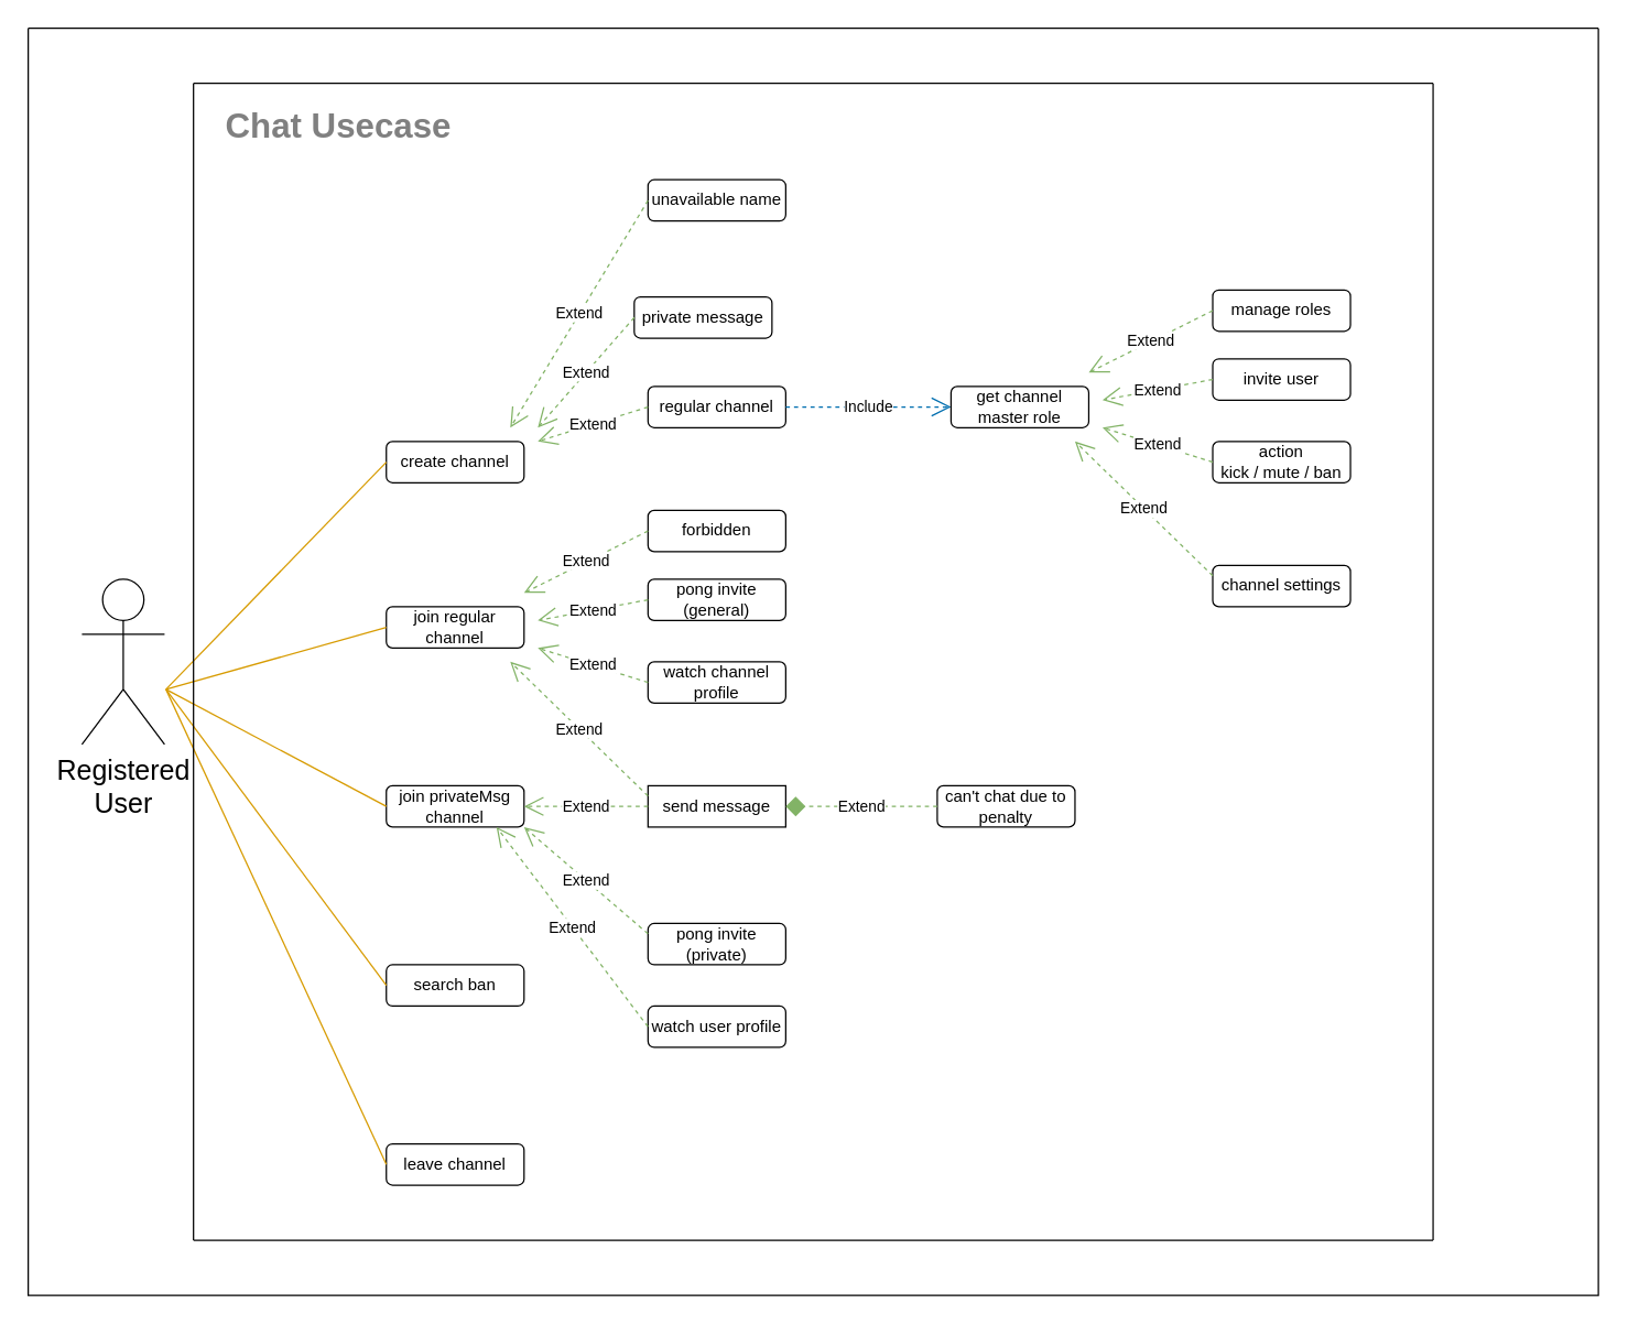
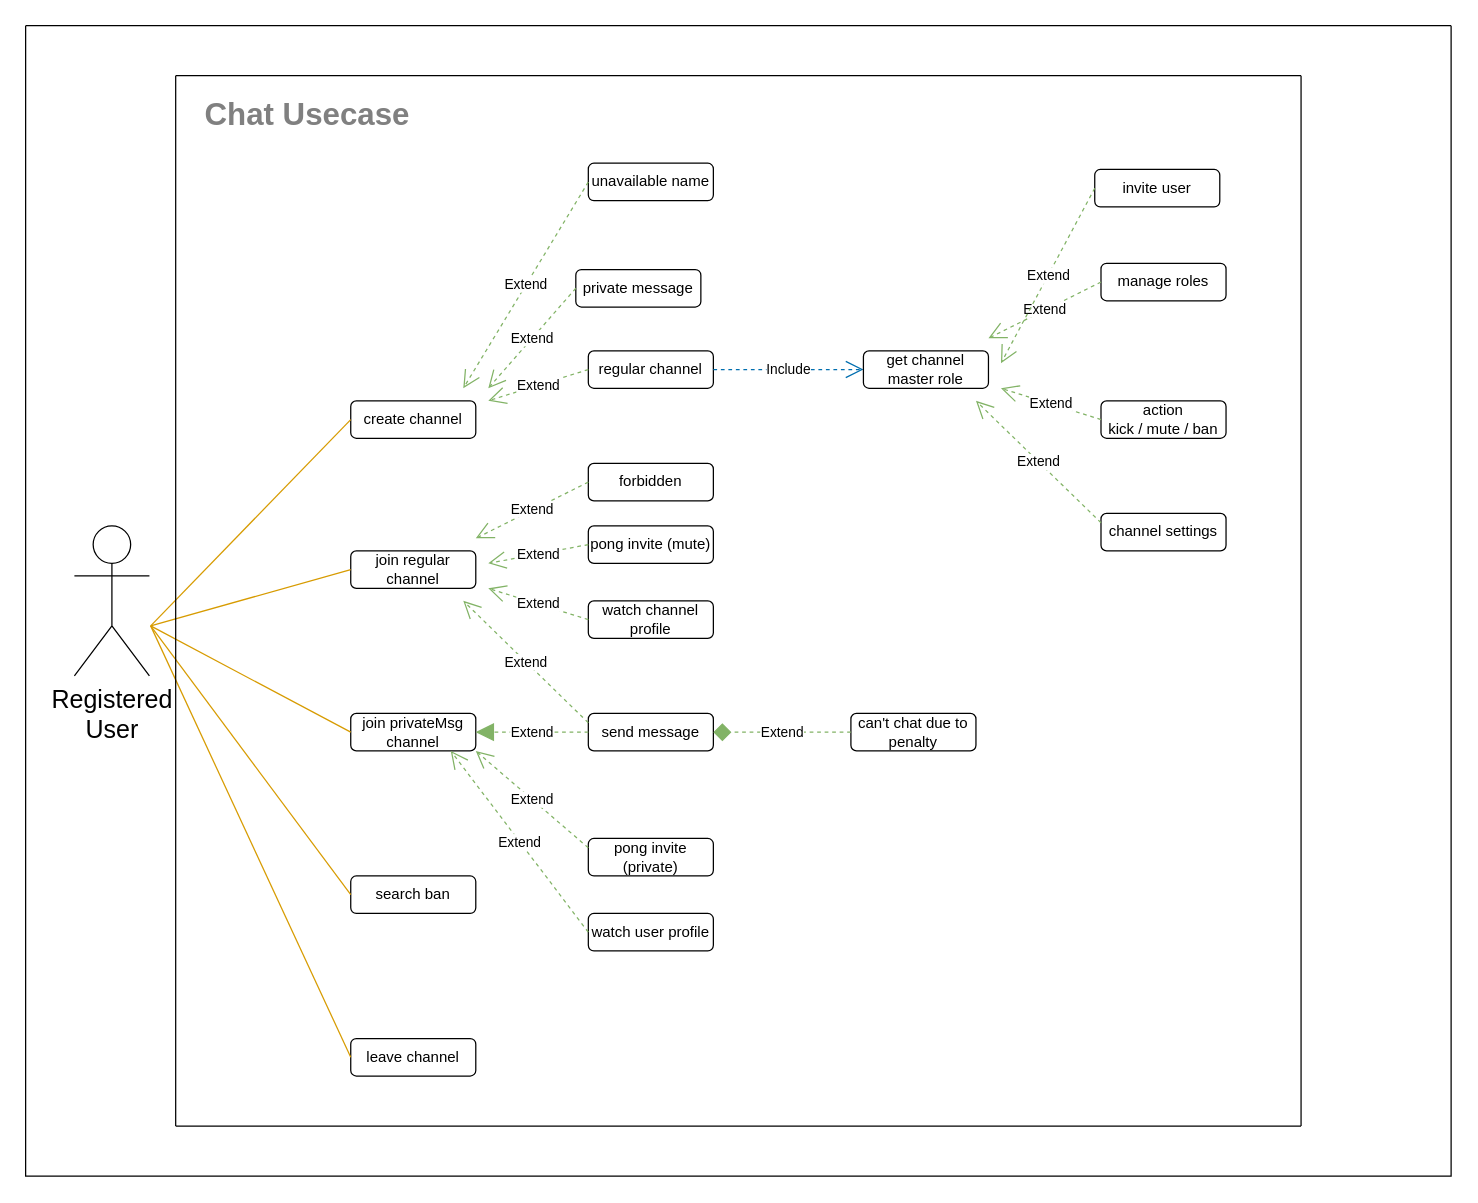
  <mxCell id="0" />
  <mxCell id="1" parent="0" />
  <mxCell id="2" value="&lt;div style=&quot;font-size: 13px;&quot;&gt;&lt;font style=&quot;font-size: 20px;&quot;&gt;Registered&lt;br&gt;User&lt;/font&gt;&lt;/div&gt;" style="shape=umlActor;verticalLabelPosition=bottom;verticalAlign=top;html=1;outlineConnect=0;" vertex="1" parent="1"><mxGeometry x="59" y="420" width="60" height="120" as="geometry" /></mxCell>
  <mxCell id="3" value="create channel" style="rounded=1;whiteSpace=wrap;html=1;" vertex="1" parent="1"><mxGeometry x="280" y="320" width="100" height="30" as="geometry" /></mxCell>
  <mxCell id="4" value="join regular channel" style="rounded=1;whiteSpace=wrap;html=1;" vertex="1" parent="1"><mxGeometry x="280" y="440" width="100" height="30" as="geometry" /></mxCell>
  <mxCell id="5" value="search ban" style="rounded=1;whiteSpace=wrap;html=1;" vertex="1" parent="1"><mxGeometry x="280" y="700" width="100" height="30" as="geometry" /></mxCell>
  <mxCell id="6" value="leave channel" style="rounded=1;whiteSpace=wrap;html=1;" vertex="1" parent="1"><mxGeometry x="280" y="830" width="100" height="30" as="geometry" /></mxCell>
  <mxCell id="7" value="" style="endArrow=none;endFill=0;endSize=12;html=1;rounded=0;entryX=0;entryY=0.5;entryDx=0;entryDy=0;fillColor=#ffe6cc;strokeColor=#d79b00;" edge="1" parent="1" target="4"><mxGeometry width="160" relative="1" as="geometry"><mxPoint y="500" as="sourcePoint" x="120" /><mxPoint x="360" y="480" as="targetPoint" /></mxGeometry></mxCell>
  <mxCell id="8" value="" style="endArrow=none;endFill=0;endSize=12;html=1;rounded=0;entryX=0;entryY=0.5;entryDx=0;entryDy=0;fillColor=#ffe6cc;strokeColor=#d79b00;" edge="1" parent="1" target="5"><mxGeometry width="160" relative="1" as="geometry"><mxPoint y="500" as="sourcePoint" x="120" /><mxPoint x="290" y="475" as="targetPoint" /></mxGeometry></mxCell>
  <mxCell id="9" value="" style="endArrow=none;endFill=0;endSize=12;html=1;rounded=0;entryX=0;entryY=0.5;entryDx=0;entryDy=0;fillColor=#ffe6cc;strokeColor=#d79b00;" edge="1" parent="1" target="3"><mxGeometry width="160" relative="1" as="geometry"><mxPoint y="500" as="sourcePoint" x="120" /><mxPoint x="290" y="475" as="targetPoint" /></mxGeometry></mxCell>
  <mxCell id="10" value="" style="endArrow=none;endFill=0;endSize=12;html=1;rounded=0;entryX=0;entryY=0.5;entryDx=0;entryDy=0;fillColor=#ffe6cc;strokeColor=#d79b00;" edge="1" parent="1" target="6"><mxGeometry width="160" relative="1" as="geometry"><mxPoint y="500" as="sourcePoint" x="120" /><mxPoint x="290" y="345" as="targetPoint" /></mxGeometry></mxCell>
  <mxCell id="11" value="unavailable name" style="rounded=1;whiteSpace=wrap;html=1;" vertex="1" parent="1"><mxGeometry x="470" y="130" width="100" height="30" as="geometry" /></mxCell>
  <mxCell id="12" value="Extend" style="endArrow=open;endSize=12;dashed=1;html=1;rounded=0;exitX=0;exitY=0.5;exitDx=0;exitDy=0;fillColor=#d5e8d4;strokeColor=#82b366;" edge="1" parent="1" source="11"><mxGeometry width="160" relative="1" as="geometry"><mxPoint x="400" y="220" as="sourcePoint" /><mxPoint x="370" y="310" as="targetPoint" /></mxGeometry></mxCell>
  <mxCell id="13" value="private message" style="rounded=1;whiteSpace=wrap;html=1;" vertex="1" parent="1"><mxGeometry x="460" y="215" width="100" height="30" as="geometry" /></mxCell>
  <mxCell id="14" value="regular channel" style="rounded=1;whiteSpace=wrap;html=1;" vertex="1" parent="1"><mxGeometry x="470" y="280" width="100" height="30" as="geometry" /></mxCell>
  <mxCell id="15" value="Extend" style="endArrow=open;endSize=12;dashed=1;html=1;rounded=0;exitX=0;exitY=0.5;exitDx=0;exitDy=0;fillColor=#d5e8d4;strokeColor=#82b366;" edge="1" parent="1" source="13"><mxGeometry width="160" relative="1" as="geometry"><mxPoint x="480" y="155" as="sourcePoint" /><mxPoint x="390" y="310" as="targetPoint" /></mxGeometry></mxCell>
  <mxCell id="16" value="Extend" style="endArrow=open;endSize=12;dashed=1;html=1;rounded=0;exitX=0;exitY=0.5;exitDx=0;exitDy=0;fillColor=#d5e8d4;strokeColor=#82b366;" edge="1" parent="1" source="14"><mxGeometry width="160" relative="1" as="geometry"><mxPoint x="480" y="235" as="sourcePoint" /><mxPoint x="390" y="320" as="targetPoint" /></mxGeometry></mxCell>
  <mxCell id="17" value="forbidden" style="rounded=1;whiteSpace=wrap;html=1;" vertex="1" parent="1"><mxGeometry x="470" y="370" width="100" height="30" as="geometry" /></mxCell>
- <mxCell id="18" value="send message" style="whiteSpace=wrap;html=1;rounded=0;" vertex="1" parent="1"><mxGeometry x="470" y="570" width="100" height="30" as="geometry" /></mxCell>
- <mxCell id="19" value="pong invite (general)" style="rounded=1;whiteSpace=wrap;html=1;" vertex="1" parent="1"><mxGeometry x="470" y="420" width="100" height="30" as="geometry" /></mxCell>
+ <mxCell id="18" value="send message" style="rounded=1;whiteSpace=wrap;html=1;" vertex="1" parent="1"><mxGeometry x="470" y="570" width="100" height="30" as="geometry" /></mxCell>
+ <mxCell id="19" value="pong invite (mute)" style="rounded=1;whiteSpace=wrap;html=1;" vertex="1" parent="1"><mxGeometry x="470" y="420" width="100" height="30" as="geometry" /></mxCell>
  <mxCell id="20" value="watch user profile" style="rounded=1;whiteSpace=wrap;html=1;" vertex="1" parent="1"><mxGeometry x="470" y="730" width="100" height="30" as="geometry" /></mxCell>
  <mxCell id="21" value="Extend" style="endArrow=open;endSize=12;dashed=1;html=1;rounded=0;exitX=0;exitY=0.5;exitDx=0;exitDy=0;fillColor=#d5e8d4;strokeColor=#82b366;" edge="1" parent="1" source="17"><mxGeometry width="160" relative="1" as="geometry"><mxPoint x="450" y="387.5" as="sourcePoint" /><mxPoint x="380" y="430" as="targetPoint" /></mxGeometry></mxCell>
  <mxCell id="22" value="&lt;font color=&quot;#808080&quot;&gt;&lt;b style=&quot;font-size: 25px;&quot;&gt;Chat Usecase&lt;br&gt;&lt;/b&gt;&lt;/font&gt;" style="text;html=1;align=center;verticalAlign=middle;resizable=0;points=[];autosize=1;strokeColor=none;fillColor=none;" vertex="1" parent="1"><mxGeometry x="150" y="70" width="190" height="40" as="geometry" /></mxCell>
  <mxCell id="23" value="join privateMsg channel" style="rounded=1;whiteSpace=wrap;html=1;" vertex="1" parent="1"><mxGeometry x="280" y="570" width="100" height="30" as="geometry" /></mxCell>
  <mxCell id="24" value="" style="endArrow=none;endFill=0;endSize=12;html=1;rounded=0;entryX=0;entryY=0.5;entryDx=0;entryDy=0;fillColor=#ffe6cc;strokeColor=#d79b00;" edge="1" parent="1" target="23"><mxGeometry width="160" relative="1" as="geometry"><mxPoint y="500" as="sourcePoint" x="120" /><mxPoint x="290" y="465" as="targetPoint" /></mxGeometry></mxCell>
  <mxCell id="25" value="pong invite (private)" style="rounded=1;whiteSpace=wrap;html=1;" vertex="1" parent="1"><mxGeometry x="470" y="670" width="100" height="30" as="geometry" /></mxCell>
  <mxCell id="26" value="watch channel profile" style="rounded=1;whiteSpace=wrap;html=1;" vertex="1" parent="1"><mxGeometry x="470" y="480" width="100" height="30" as="geometry" /></mxCell>
  <mxCell id="27" value="Extend" style="endArrow=open;endSize=12;dashed=1;html=1;rounded=0;exitX=0;exitY=0.5;exitDx=0;exitDy=0;fillColor=#d5e8d4;strokeColor=#82b366;" edge="1" parent="1" source="19"><mxGeometry width="160" relative="1" as="geometry"><mxPoint x="480" y="395" as="sourcePoint" /><mxPoint x="390" y="450" as="targetPoint" /></mxGeometry></mxCell>
  <mxCell id="28" value="Extend" style="endArrow=open;endSize=12;dashed=1;html=1;rounded=0;exitX=0;exitY=0.5;exitDx=0;exitDy=0;fillColor=#d5e8d4;strokeColor=#82b366;" edge="1" parent="1" source="26"><mxGeometry width="160" relative="1" as="geometry"><mxPoint x="490" y="405" as="sourcePoint" /><mxPoint x="390" y="470" as="targetPoint" /></mxGeometry></mxCell>
  <mxCell id="29" value="Extend" style="endArrow=open;endSize=12;dashed=1;html=1;rounded=0;exitX=0;exitY=0.25;exitDx=0;exitDy=0;fillColor=#d5e8d4;strokeColor=#82b366;" edge="1" parent="1" source="18"><mxGeometry width="160" relative="1" as="geometry"><mxPoint x="500" y="415" as="sourcePoint" /><mxPoint x="370" y="480" as="targetPoint" /></mxGeometry></mxCell>
- <mxCell id="30" value="Extend" style="endArrow=open;endSize=12;dashed=1;html=1;rounded=0;exitX=0;exitY=0.5;exitDx=0;exitDy=0;entryX=1;entryY=0.5;entryDx=0;entryDy=0;fillColor=#d5e8d4;strokeColor=#82b366;" edge="1" parent="1" source="18" target="23"><mxGeometry width="160" relative="1" as="geometry"><mxPoint x="510" y="425" as="sourcePoint" /><mxPoint x="406" y="480" as="targetPoint" /></mxGeometry></mxCell>
+ <mxCell id="30" value="Extend" style="endArrow=block;endSize=12;dashed=1;html=1;rounded=0;exitX=0;exitY=0.5;exitDx=0;exitDy=0;entryX=1;entryY=0.5;entryDx=0;entryDy=0;fillColor=#d5e8d4;strokeColor=#82b366;" edge="1" parent="1" source="18" target="23"><mxGeometry width="160" relative="1" as="geometry"><mxPoint x="510" y="425" as="sourcePoint" /><mxPoint x="406" y="480" as="targetPoint" /></mxGeometry></mxCell>
  <mxCell id="31" value="Extend" style="endArrow=open;endSize=12;dashed=1;html=1;rounded=0;exitX=0;exitY=0.25;exitDx=0;exitDy=0;entryX=1;entryY=1;entryDx=0;entryDy=0;fillColor=#d5e8d4;strokeColor=#82b366;" edge="1" parent="1" source="25" target="23"><mxGeometry width="160" relative="1" as="geometry"><mxPoint x="480" y="595" as="sourcePoint" /><mxPoint x="390" y="595" as="targetPoint" /></mxGeometry></mxCell>
  <mxCell id="32" value="Extend" style="endArrow=open;endSize=12;dashed=1;html=1;rounded=0;exitX=0;exitY=0.5;exitDx=0;exitDy=0;entryX=1;entryY=1;entryDx=0;entryDy=0;fillColor=#d5e8d4;strokeColor=#82b366;" edge="1" parent="1" source="20"><mxGeometry width="160" relative="1" as="geometry"><mxPoint x="440" y="735" as="sourcePoint" /><mxPoint x="360" y="600" as="targetPoint" /></mxGeometry></mxCell>
  <mxCell id="33" value="Include" style="endArrow=open;endSize=12;dashed=1;html=1;rounded=0;exitX=1;exitY=0.5;exitDx=0;exitDy=0;fillColor=#1ba1e2;strokeColor=#006EAF;" edge="1" parent="1" source="14"><mxGeometry width="160" relative="1" as="geometry"><mxPoint x="480" y="305" as="sourcePoint" /><mxPoint x="690" y="295" as="targetPoint" /></mxGeometry></mxCell>
  <mxCell id="34" value="get channel master role" style="rounded=1;whiteSpace=wrap;html=1;" vertex="1" parent="1"><mxGeometry x="690" y="280" width="100" height="30" as="geometry" /></mxCell>
  <mxCell id="35" value="can't chat due to penalty" style="rounded=1;whiteSpace=wrap;html=1;" vertex="1" parent="1"><mxGeometry x="680" y="570" width="100" height="30" as="geometry" /></mxCell>
  <mxCell id="36" value="Extend" style="endArrow=diamond;endSize=12;dashed=1;html=1;rounded=0;exitX=0;exitY=0.5;exitDx=0;exitDy=0;entryX=1;entryY=0.5;entryDx=0;entryDy=0;fillColor=#d5e8d4;strokeColor=#82b366;" edge="1" parent="1" source="35" target="18"><mxGeometry width="160" relative="1" as="geometry"><mxPoint x="480" y="595" as="sourcePoint" /><mxPoint x="580" y="590" as="targetPoint" /></mxGeometry></mxCell>
  <mxCell id="37" value="manage roles" style="rounded=1;whiteSpace=wrap;html=1;" vertex="1" parent="1"><mxGeometry x="880" y="210" width="100" height="30" as="geometry" /></mxCell>
  <mxCell id="38" value="channel settings" style="rounded=1;whiteSpace=wrap;html=1;" vertex="1" parent="1"><mxGeometry x="880" y="410" width="100" height="30" as="geometry" /></mxCell>
- <mxCell id="39" value="invite user" style="rounded=1;whiteSpace=wrap;html=1;" vertex="1" parent="1"><mxGeometry x="880" y="260" width="100" height="30" as="geometry" /></mxCell>
+ <mxCell id="39" value="invite user" style="rounded=1;whiteSpace=wrap;html=1;" vertex="1" parent="1"><mxGeometry x="875" y="135" width="100" height="30" as="geometry" /></mxCell>
  <mxCell id="40" value="Extend" style="endArrow=open;endSize=12;dashed=1;html=1;rounded=0;exitX=0;exitY=0.5;exitDx=0;exitDy=0;fillColor=#d5e8d4;strokeColor=#82b366;" edge="1" parent="1" source="37"><mxGeometry width="160" relative="1" as="geometry"><mxPoint x="860" y="227.5" as="sourcePoint" /><mxPoint x="790" y="270" as="targetPoint" /></mxGeometry></mxCell>
  <mxCell id="41" value="action&lt;br&gt;kick / mute / ban" style="rounded=1;whiteSpace=wrap;html=1;" vertex="1" parent="1"><mxGeometry x="880" y="320" width="100" height="30" as="geometry" /></mxCell>
  <mxCell id="42" value="Extend" style="endArrow=open;endSize=12;dashed=1;html=1;rounded=0;exitX=0;exitY=0.5;exitDx=0;exitDy=0;fillColor=#d5e8d4;strokeColor=#82b366;" edge="1" parent="1" source="39"><mxGeometry width="160" relative="1" as="geometry"><mxPoint x="890" y="235" as="sourcePoint" /><mxPoint x="800" y="290" as="targetPoint" /></mxGeometry></mxCell>
  <mxCell id="43" value="Extend" style="endArrow=open;endSize=12;dashed=1;html=1;rounded=0;exitX=0;exitY=0.5;exitDx=0;exitDy=0;fillColor=#d5e8d4;strokeColor=#82b366;" edge="1" parent="1" source="41"><mxGeometry width="160" relative="1" as="geometry"><mxPoint x="900" y="245" as="sourcePoint" /><mxPoint x="800" y="310" as="targetPoint" /></mxGeometry></mxCell>
  <mxCell id="44" value="Extend" style="endArrow=open;endSize=12;dashed=1;html=1;rounded=0;exitX=0;exitY=0.25;exitDx=0;exitDy=0;fillColor=#d5e8d4;strokeColor=#82b366;" edge="1" parent="1" source="38"><mxGeometry width="160" relative="1" as="geometry"><mxPoint x="910" y="255" as="sourcePoint" /><mxPoint x="780" y="320" as="targetPoint" /></mxGeometry></mxCell>
  <mxCell id="45" value="" style="endArrow=none;html=1;rounded=0;" edge="1" parent="1"><mxGeometry width="50" height="50" relative="1" as="geometry"><mxPoint x="140" y="900" as="sourcePoint" /><mxPoint x="140" y="60" as="targetPoint" /></mxGeometry></mxCell>
  <mxCell id="46" value="" style="endArrow=none;html=1;rounded=0;" edge="1" parent="1"><mxGeometry width="50" height="50" relative="1" as="geometry"><mxPoint x="140" y="60" as="sourcePoint" /><mxPoint x="1040" y="60" as="targetPoint" /></mxGeometry></mxCell>
  <mxCell id="47" value="" style="endArrow=none;html=1;rounded=0;" edge="1" parent="1"><mxGeometry width="50" height="50" relative="1" as="geometry"><mxPoint x="140" y="900" as="sourcePoint" /><mxPoint x="1040" y="900" as="targetPoint" /></mxGeometry></mxCell>
  <mxCell id="48" value="" style="endArrow=none;html=1;rounded=0;" edge="1" parent="1"><mxGeometry width="50" height="50" relative="1" as="geometry"><mxPoint x="1040" y="900" as="sourcePoint" /><mxPoint x="1040" y="60" as="targetPoint" /></mxGeometry></mxCell>
  <mxCell id="49" value="" style="swimlane;startSize=0;" vertex="1" parent="1"><mxGeometry x="20" width="1140" height="920" as="geometry" y="20" /></mxCell>
